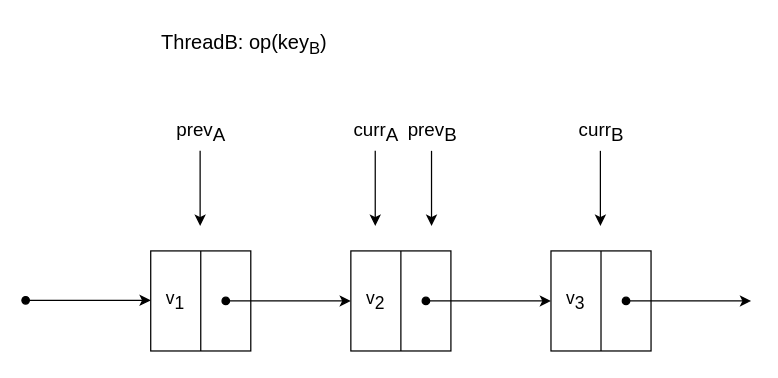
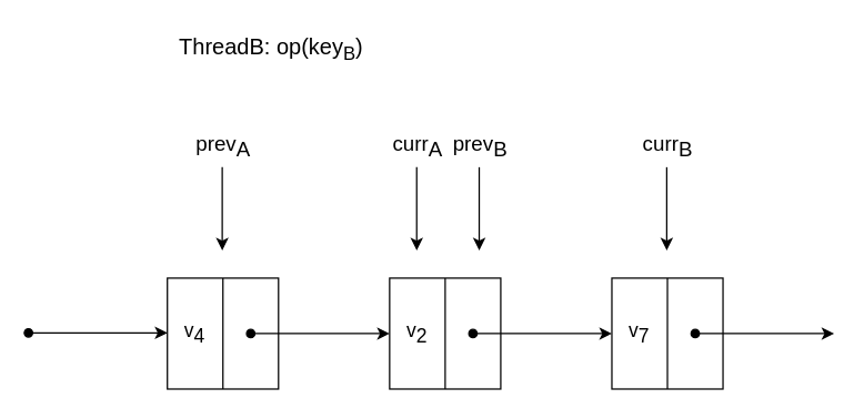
  <mxCell id="0" />
  <mxCell id="1" parent="0" />
  <mxCell id="2" value="" style="whiteSpace=wrap;html=1;aspect=fixed;" vertex="1" parent="1"><mxGeometry x="120" y="200" width="80" height="80" as="geometry" /></mxCell>
  <mxCell id="3" value="" style="endArrow=none;html=1;rounded=0;entryX=0.5;entryY=0;entryDx=0;entryDy=0;exitX=0.5;exitY=1;exitDx=0;exitDy=0;" edge="1" parent="1" source="2" target="2"><mxGeometry width="50" height="50" relative="1" as="geometry"><mxPoint x="360" y="370" as="sourcePoint" /><mxPoint x="410" y="320" as="targetPoint" /></mxGeometry></mxCell>
  <mxCell id="4" value="" style="endArrow=classic;html=1;rounded=0;strokeColor=default;strokeWidth=1;startArrow=oval;startFill=1;" edge="1" parent="1"><mxGeometry width="50" height="50" relative="1" as="geometry"><mxPoint x="180" y="240" as="sourcePoint" /><mxPoint x="280" y="240" as="targetPoint" /></mxGeometry></mxCell>
  <mxCell id="5" value="" style="whiteSpace=wrap;html=1;aspect=fixed;" vertex="1" parent="1"><mxGeometry x="280" y="200" width="80" height="80" as="geometry" /></mxCell>
  <mxCell id="6" value="" style="endArrow=none;html=1;rounded=0;entryX=0.5;entryY=0;entryDx=0;entryDy=0;exitX=0.5;exitY=1;exitDx=0;exitDy=0;" edge="1" parent="1" source="5" target="5"><mxGeometry width="50" height="50" relative="1" as="geometry"><mxPoint x="520" y="370" as="sourcePoint" /><mxPoint x="570" y="320" as="targetPoint" /></mxGeometry></mxCell>
  <mxCell id="7" value="" style="endArrow=classic;html=1;rounded=0;strokeColor=default;strokeWidth=1;startArrow=oval;startFill=1;" edge="1" parent="1"><mxGeometry width="50" height="50" relative="1" as="geometry"><mxPoint x="340" y="240" as="sourcePoint" /><mxPoint x="440" y="240" as="targetPoint" /></mxGeometry></mxCell>
  <mxCell id="8" value="" style="whiteSpace=wrap;html=1;aspect=fixed;" vertex="1" parent="1"><mxGeometry x="440" y="200" width="80" height="80" as="geometry" /></mxCell>
  <mxCell id="9" value="" style="endArrow=none;html=1;rounded=0;entryX=0.5;entryY=0;entryDx=0;entryDy=0;exitX=0.5;exitY=1;exitDx=0;exitDy=0;" edge="1" parent="1" source="8" target="8"><mxGeometry width="50" height="50" relative="1" as="geometry"><mxPoint x="380" y="390" as="sourcePoint" /><mxPoint x="430" y="340" as="targetPoint" /></mxGeometry></mxCell>
  <mxCell id="10" value="" style="endArrow=classic;html=1;rounded=0;strokeColor=default;strokeWidth=1;startArrow=oval;startFill=1;" edge="1" parent="1"><mxGeometry width="50" height="50" relative="1" as="geometry"><mxPoint x="500" y="240" as="sourcePoint" /><mxPoint x="600" y="240" as="targetPoint" /></mxGeometry></mxCell>
  <mxCell id="11" value="" style="endArrow=classic;html=1;rounded=0;strokeColor=default;strokeWidth=1;startArrow=oval;startFill=1;" edge="1" parent="1"><mxGeometry width="50" height="50" relative="1" as="geometry"><mxPoint x="20" y="239.5" as="sourcePoint" /><mxPoint x="120" y="239.5" as="targetPoint" /></mxGeometry></mxCell>
  <mxCell id="12" value="" style="endArrow=classic;html=1;rounded=0;" edge="1" parent="1"><mxGeometry width="50" height="50" relative="1" as="geometry"><mxPoint x="159.5" y="120" as="sourcePoint" /><mxPoint x="159.5" y="180" as="targetPoint" /></mxGeometry></mxCell>
  <mxCell id="13" value="&lt;div style=&quot;font-size: 15px;&quot;&gt;prev&lt;sub style=&quot;font-size: 15px;&quot;&gt;A&lt;/sub&gt;&lt;/div&gt;" style="text;html=1;align=center;verticalAlign=middle;resizable=0;points=[];autosize=1;strokeColor=none;fillColor=none;fontSize=15;" vertex="1" parent="1"><mxGeometry x="130" y="90" width="60" height="30" as="geometry" /></mxCell>
  <mxCell id="14" value="" style="endArrow=classic;html=1;rounded=0;" edge="1" parent="1"><mxGeometry width="50" height="50" relative="1" as="geometry"><mxPoint x="299.5" y="120" as="sourcePoint" /><mxPoint x="299.5" y="180" as="targetPoint" /></mxGeometry></mxCell>
  <mxCell id="15" value="&lt;div style=&quot;font-size: 15px;&quot;&gt;&lt;span style=&quot;font-size: 15px;&quot;&gt;curr&lt;/span&gt;&lt;span style=&quot;font-size: 15px;&quot;&gt;&lt;sub style=&quot;font-size: 15px;&quot;&gt;A&lt;/sub&gt;&lt;/span&gt;&lt;/div&gt;" style="text;html=1;align=center;verticalAlign=middle;resizable=0;points=[];autosize=1;strokeColor=none;fillColor=none;fontSize=15;" vertex="1" parent="1"><mxGeometry x="270" y="90" width="60" height="30" as="geometry" /></mxCell>
  <mxCell id="16" value="" style="endArrow=classic;html=1;rounded=0;" edge="1" parent="1"><mxGeometry width="50" height="50" relative="1" as="geometry"><mxPoint x="344.5" y="120" as="sourcePoint" /><mxPoint x="344.5" y="180" as="targetPoint" /></mxGeometry></mxCell>
  <mxCell id="17" value="&lt;div style=&quot;font-size: 15px;&quot;&gt;prev&lt;sub style=&quot;font-size: 15px;&quot;&gt;B&lt;/sub&gt;&lt;/div&gt;" style="text;html=1;align=center;verticalAlign=middle;resizable=0;points=[];autosize=1;strokeColor=none;fillColor=none;fontSize=15;" vertex="1" parent="1"><mxGeometry x="315" y="90" width="60" height="30" as="geometry" /></mxCell>
  <mxCell id="18" value="" style="endArrow=classic;html=1;rounded=0;" edge="1" parent="1"><mxGeometry width="50" height="50" relative="1" as="geometry"><mxPoint x="479.5" y="120" as="sourcePoint" /><mxPoint x="479.5" y="180" as="targetPoint" /></mxGeometry></mxCell>
  <mxCell id="19" value="&lt;div style=&quot;font-size: 15px;&quot;&gt;&lt;span style=&quot;font-size: 15px;&quot;&gt;curr&lt;/span&gt;&lt;span style=&quot;font-size: 15px;&quot;&gt;&lt;sub style=&quot;font-size: 15px;&quot;&gt;B&lt;/sub&gt;&lt;/span&gt;&lt;/div&gt;" style="text;html=1;align=center;verticalAlign=middle;resizable=0;points=[];autosize=1;strokeColor=none;fillColor=none;fontSize=15;" vertex="1" parent="1"><mxGeometry x="450" y="90" width="60" height="30" as="geometry" /></mxCell>
  <mxCell id="20" value="ThreadB: op(key&lt;sub&gt;B&lt;/sub&gt;) " style="text;html=1;align=center;verticalAlign=middle;whiteSpace=wrap;rounded=0;fontSize=16;" vertex="1" parent="1"><mxGeometry x="115" y="20" width="160" height="30" as="geometry" /></mxCell>
- <mxCell id="21" value="v&lt;sub style=&quot;font-size: 14px;&quot;&gt;1&lt;/sub&gt;" style="text;html=1;align=center;verticalAlign=middle;whiteSpace=wrap;rounded=0;fontSize=14;" vertex="1" parent="1"><mxGeometry x="110" y="225" width="60" height="30" as="geometry" /></mxCell>
+ <mxCell id="21" value="v&lt;sub style=&quot;font-size: 14px;&quot;&gt;4&lt;/sub&gt;" style="text;html=1;align=center;verticalAlign=middle;whiteSpace=wrap;rounded=0;fontSize=14;" vertex="1" parent="1"><mxGeometry x="110" y="225" width="60" height="30" as="geometry" /></mxCell>
  <mxCell id="22" value="v&lt;sub style=&quot;font-size: 14px;&quot;&gt;2&lt;/sub&gt;" style="text;html=1;align=center;verticalAlign=middle;whiteSpace=wrap;rounded=0;fontSize=14;" vertex="1" parent="1"><mxGeometry x="270" y="225" width="60" height="30" as="geometry" /></mxCell>
- <mxCell id="23" value="v&lt;sub style=&quot;font-size: 14px;&quot;&gt;3&lt;/sub&gt;" style="text;html=1;align=center;verticalAlign=middle;whiteSpace=wrap;rounded=0;fontSize=14;" vertex="1" parent="1"><mxGeometry x="430" y="225" width="60" height="30" as="geometry" /></mxCell>
+ <mxCell id="23" value="v&lt;sub style=&quot;font-size: 14px;&quot;&gt;7&lt;/sub&gt;" style="text;html=1;align=center;verticalAlign=middle;whiteSpace=wrap;rounded=0;fontSize=14;" vertex="1" parent="1"><mxGeometry x="430" y="225" width="60" height="30" as="geometry" /></mxCell>
